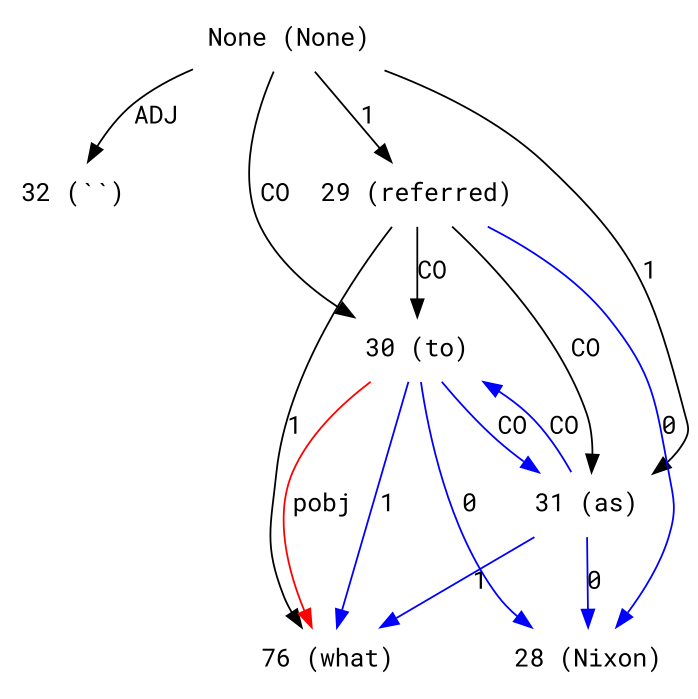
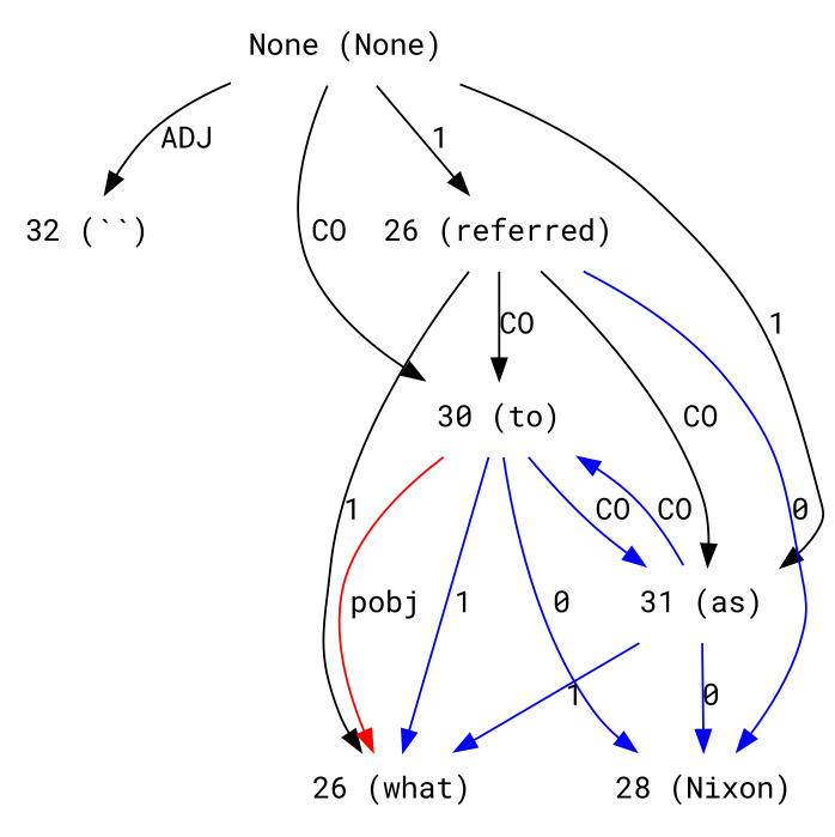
  digraph {
    fontname="Roboto Mono"
    node [fontname="Roboto Mono" shape=plaintext]
    edge [dir=forward fontname="Roboto Mono"]
    n1 [label="None (None)"]
    n2 [label="32 (``)"]
-   n3 [label="29 (referred)"]
+   n3 [label="26 (referred)"]
    n4 [label="30 (to)"]
    n5 [label="31 (as)"]
-   n6 [label="76 (what)"]
+   n6 [label="26 (what)"]
    n7 [label="28 (Nixon)"]
    n1 -> n2 [label=ADJ]
    n1 -> n3 [label=1]
    n1 -> n4 [label=CO]
    n1 -> n5 [label=1]
    n3 -> n4 [label=CO]
    n3 -> n5 [label=CO]
    n3 -> n6 [label=1]
    n3 -> n7 [color=blue label=0]
    n4 -> n5 [color=blue label=CO]
    n4 -> n6 [color=red label=pobj]
    n4 -> n6 [color=blue label=1]
    n4 -> n7 [color=blue label=0]
    n5 -> n4 [color=blue label=CO]
    n5 -> n6 [color=blue label=1]
    n5 -> n7 [color=blue label=0]
  }
